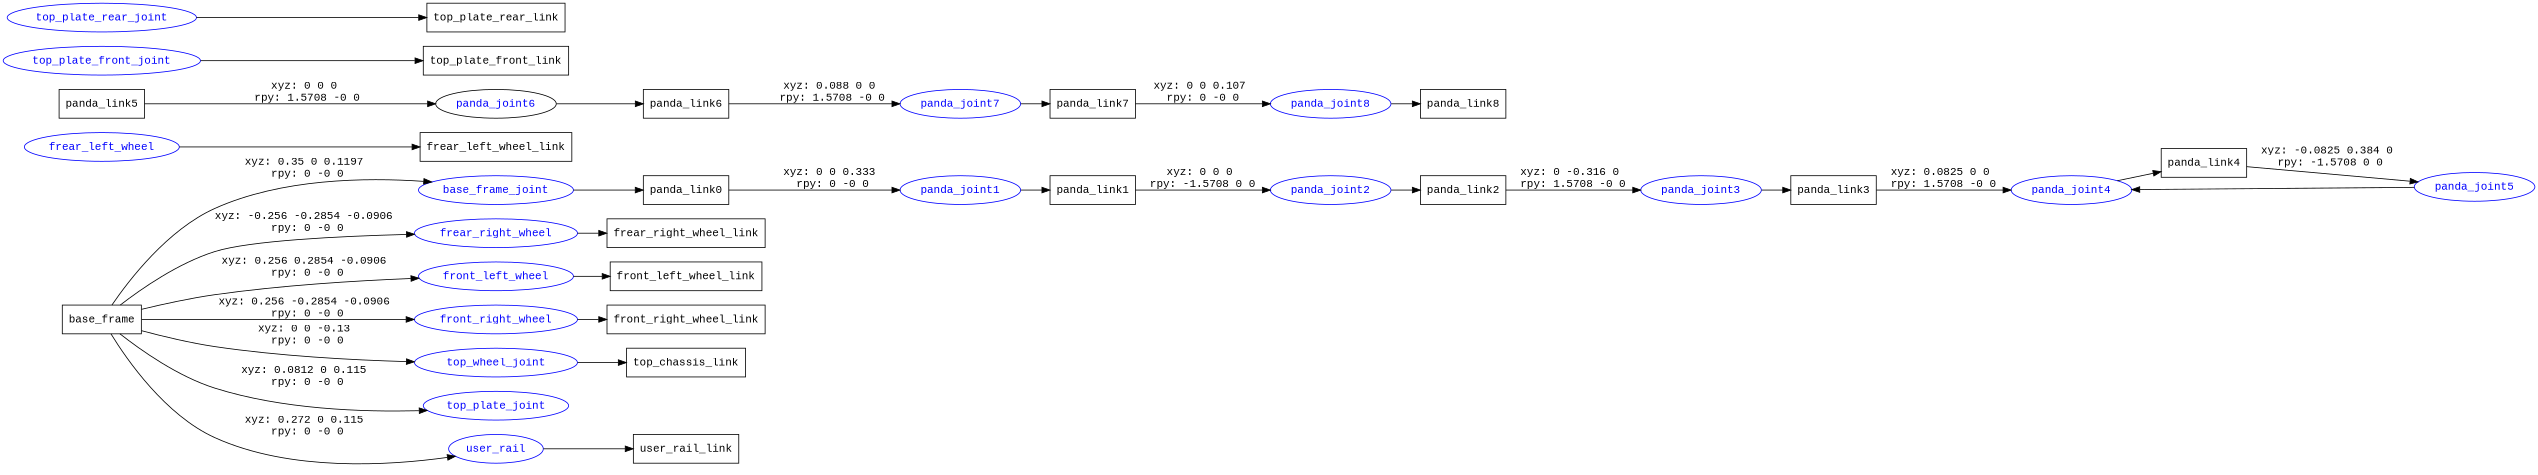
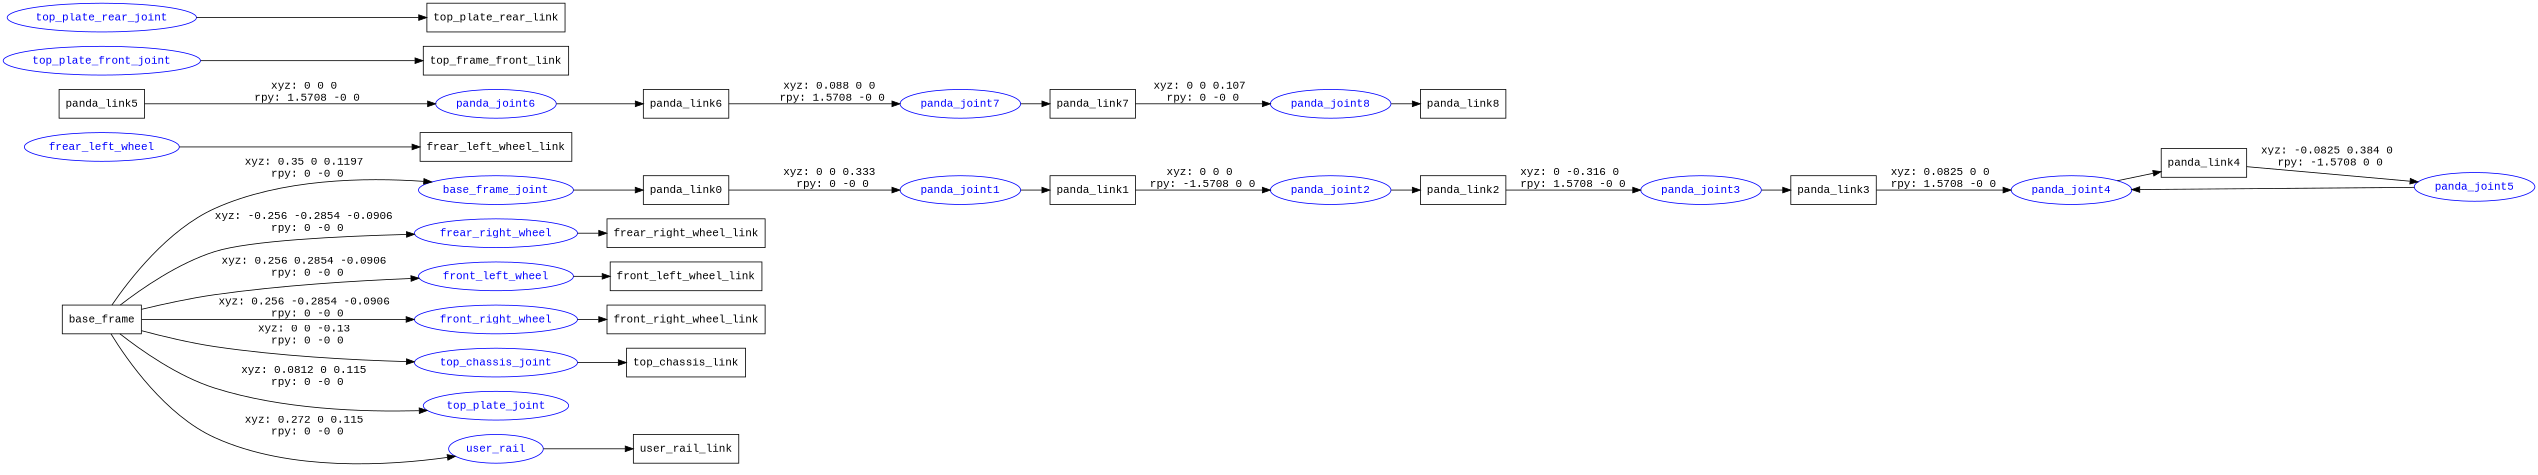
  digraph {
    fontname="Liberation Mono"
    rankdir=LR
    node [fontname="Liberation Mono" shape=box]
    edge [fontname="Liberation Mono"]
    n1 [label=base_frame]
    base_frame_joint [color=blue fontcolor=blue shape=ellipse]
    frear_right_wheel [color=blue fontcolor=blue shape=ellipse]
    front_left_wheel [color=blue fontcolor=blue shape=ellipse]
    front_right_wheel [color=blue fontcolor=blue shape=ellipse]
-   top_chassis_joint [color=blue fontcolor=blue shape=ellipse label=top_wheel_joint]
+   top_chassis_joint [color=blue fontcolor=blue shape=ellipse]
    top_plate_joint [color=blue fontcolor=blue shape=ellipse]
    user_rail [color=blue fontcolor=blue shape=ellipse]
    n9 [label=panda_link0]
    frear_left_wheel [color=blue fontcolor=blue shape=ellipse]
    n11 [label=frear_left_wheel_link]
    n12 [label=frear_right_wheel_link]
    n13 [label=front_left_wheel_link]
    n14 [label=front_right_wheel_link]
    n15 [label=top_chassis_link]
    n16 [label=user_rail_link]
    panda_joint1 [color=blue fontcolor=blue shape=ellipse]
    n18 [label=panda_link1]
    panda_joint2 [color=blue fontcolor=blue shape=ellipse]
    n20 [label=panda_link2]
    panda_joint3 [color=blue fontcolor=blue shape=ellipse]
    n22 [label=panda_link3]
    panda_joint4 [color=blue fontcolor=blue shape=ellipse]
    n24 [label=panda_link4]
    panda_joint5 [color=blue fontcolor=blue shape=ellipse]
    n26 [label=panda_link5]
-   panda_joint6 [color=black fontcolor=blue shape=ellipse]
+   panda_joint6 [color=blue fontcolor=blue shape=ellipse]
    n28 [label=panda_link6]
    panda_joint7 [color=blue fontcolor=blue shape=ellipse]
    n30 [label=panda_link7]
    panda_joint8 [color=blue fontcolor=blue shape=ellipse]
    n32 [label=panda_link8]
    top_plate_front_joint [color=blue fontcolor=blue shape=ellipse]
-   n34 [label=top_plate_front_link]
+   n34 [label=top_frame_front_link]
    top_plate_rear_joint [color=blue fontcolor=blue shape=ellipse]
    n36 [label=top_plate_rear_link]
    n1 -> base_frame_joint [label="xyz: 0.35 0 0.1197 \nrpy: 0 -0 0"]
    n1 -> frear_right_wheel [label="xyz: -0.256 -0.2854 -0.0906 \nrpy: 0 -0 0"]
    n1 -> front_left_wheel [label="xyz: 0.256 0.2854 -0.0906 \nrpy: 0 -0 0"]
    n1 -> front_right_wheel [label="xyz: 0.256 -0.2854 -0.0906 \nrpy: 0 -0 0"]
    n1 -> top_chassis_joint [label="xyz: 0 0 -0.13 \nrpy: 0 -0 0"]
    n1 -> top_plate_joint [label="xyz: 0.0812 0 0.115 \nrpy: 0 -0 0"]
    n1 -> user_rail [label="xyz: 0.272 0 0.115 \nrpy: 0 -0 0"]
    base_frame_joint -> n9
    frear_right_wheel -> n12
    front_left_wheel -> n13
    front_right_wheel -> n14
    top_chassis_joint -> n15
    user_rail -> n16
    n9 -> panda_joint1 [label="xyz: 0 0 0.333 \nrpy: 0 -0 0"]
    frear_left_wheel -> n11
    panda_joint1 -> n18
    n18 -> panda_joint2 [label="xyz: 0 0 0 \nrpy: -1.5708 0 0"]
    panda_joint2 -> n20
    n20 -> panda_joint3 [label="xyz: 0 -0.316 0 \nrpy: 1.5708 -0 0"]
    panda_joint3 -> n22
    n22 -> panda_joint4 [label="xyz: 0.0825 0 0 \nrpy: 1.5708 -0 0"]
    panda_joint4 -> n24
    n24 -> panda_joint5 [label="xyz: -0.0825 0.384 0 \nrpy: -1.5708 0 0"]
    panda_joint5 -> panda_joint4
    n26 -> panda_joint6 [label="xyz: 0 0 0 \nrpy: 1.5708 -0 0"]
    panda_joint6 -> n28
    n28 -> panda_joint7 [label="xyz: 0.088 0 0 \nrpy: 1.5708 -0 0"]
    panda_joint7 -> n30
    n30 -> panda_joint8 [label="xyz: 0 0 0.107 \nrpy: 0 -0 0"]
    panda_joint8 -> n32
    top_plate_front_joint -> n34
    top_plate_rear_joint -> n36
  }
